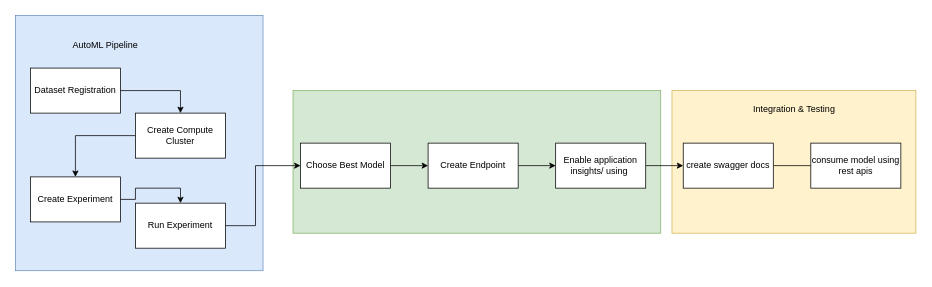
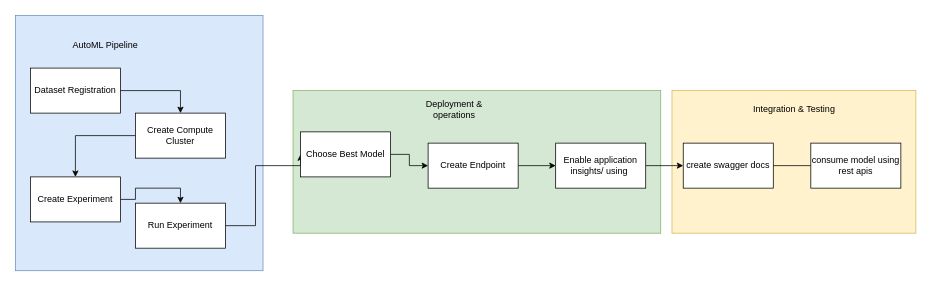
  <mxCell id="0" />
  <mxCell id="1" parent="0" />
  <mxCell id="2" value="" style="rounded=0;whiteSpace=wrap;html=1;fillColor=#fff2cc;strokeColor=#d6b656;" vertex="1" parent="1"><mxGeometry x="895" y="120" width="325" height="190" as="geometry" /></mxCell>
  <mxCell id="3" value="" style="rounded=0;whiteSpace=wrap;html=1;fillColor=#d5e8d4;strokeColor=#82b366;" vertex="1" parent="1"><mxGeometry x="390" y="120" width="490" height="190" as="geometry" /></mxCell>
  <mxCell id="4" value="" style="rounded=0;whiteSpace=wrap;html=1;fillColor=#dae8fc;strokeColor=#6c8ebf;" vertex="1" parent="1"><mxGeometry x="20" y="20" width="330" height="340" as="geometry" /></mxCell>
  <mxCell id="5" style="edgeStyle=orthogonalEdgeStyle;rounded=0;orthogonalLoop=1;jettySize=auto;html=1;entryX=0.5;entryY=0;entryDx=0;entryDy=0;" edge="1" parent="1" source="6" target="8"><mxGeometry relative="1" as="geometry" /></mxCell>
  <mxCell id="6" value="Dataset Registration" style="rounded=0;whiteSpace=wrap;html=1;" vertex="1" parent="1"><mxGeometry x="40" y="90" width="120" height="60" as="geometry" /></mxCell>
  <mxCell id="7" style="edgeStyle=orthogonalEdgeStyle;rounded=0;orthogonalLoop=1;jettySize=auto;html=1;entryX=0.5;entryY=0;entryDx=0;entryDy=0;" edge="1" parent="1" source="8" target="10"><mxGeometry relative="1" as="geometry" /></mxCell>
  <mxCell id="8" value="Create Compute Cluster" style="rounded=0;whiteSpace=wrap;html=1;" vertex="1" parent="1"><mxGeometry x="180" y="150" width="120" height="60" as="geometry" /></mxCell>
  <mxCell id="9" style="edgeStyle=orthogonalEdgeStyle;rounded=0;orthogonalLoop=1;jettySize=auto;html=1;entryX=0.5;entryY=0;entryDx=0;entryDy=0;" edge="1" parent="1" source="10" target="12"><mxGeometry relative="1" as="geometry" /></mxCell>
  <mxCell id="10" value="Create Experiment" style="rounded=0;whiteSpace=wrap;html=1;" vertex="1" parent="1"><mxGeometry x="40" y="235" width="120" height="60" as="geometry" /></mxCell>
  <mxCell id="11" style="edgeStyle=orthogonalEdgeStyle;rounded=0;orthogonalLoop=1;jettySize=auto;html=1;entryX=0;entryY=0.5;entryDx=0;entryDy=0;" edge="1" parent="1" source="12" target="14"><mxGeometry relative="1" as="geometry"><Array as="points"><mxPoint x="340" y="300" /><mxPoint x="340" y="220" /></Array></mxGeometry></mxCell>
  <mxCell id="12" value="Run Experiment" style="rounded=0;whiteSpace=wrap;html=1;" vertex="1" parent="1"><mxGeometry x="180" y="270" width="120" height="60" as="geometry" /></mxCell>
  <mxCell id="13" style="edgeStyle=orthogonalEdgeStyle;rounded=0;orthogonalLoop=1;jettySize=auto;html=1;entryX=0;entryY=0.5;entryDx=0;entryDy=0;" edge="1" parent="1" source="14" target="17"><mxGeometry relative="1" as="geometry" /></mxCell>
- <mxCell id="14" value="Choose Best Model" style="rounded=0;whiteSpace=wrap;html=1;" vertex="1" parent="1"><mxGeometry x="400" y="190" width="120" height="60" as="geometry" /></mxCell>
+ <mxCell id="14" value="Choose Best Model" style="rounded=0;whiteSpace=wrap;html=1;" vertex="1" parent="1"><mxGeometry x="400" y="175" width="120" height="60" as="geometry" /></mxCell>
  <mxCell id="15" value="AutoML Pipeline" style="text;html=1;strokeColor=none;fillColor=none;align=center;verticalAlign=middle;whiteSpace=wrap;rounded=0;" vertex="1" parent="1"><mxGeometry x="60" y="45" width="160" height="30" as="geometry" /></mxCell>
  <mxCell id="16" style="edgeStyle=orthogonalEdgeStyle;rounded=0;orthogonalLoop=1;jettySize=auto;html=1;entryX=0;entryY=0.5;entryDx=0;entryDy=0;" edge="1" parent="1" source="17" target="19"><mxGeometry relative="1" as="geometry" /></mxCell>
  <mxCell id="17" value="Create Endpoint" style="rounded=0;whiteSpace=wrap;html=1;" vertex="1" parent="1"><mxGeometry x="570" y="190" width="120" height="60" as="geometry" /></mxCell>
  <mxCell id="18" style="edgeStyle=orthogonalEdgeStyle;rounded=0;orthogonalLoop=1;jettySize=auto;html=1;" edge="1" parent="1" source="19" target="21"><mxGeometry relative="1" as="geometry" /></mxCell>
  <mxCell id="19" value="Enable application insights/ using&amp;nbsp;" style="rounded=0;whiteSpace=wrap;html=1;" vertex="1" parent="1"><mxGeometry x="740" y="190" width="120" height="60" as="geometry" /></mxCell>
  <mxCell id="20" style="edgeStyle=orthogonalEdgeStyle;rounded=0;orthogonalLoop=1;jettySize=auto;html=1;entryX=0;entryY=0.5;entryDx=0;entryDy=0;endArrow=none;" edge="1" parent="1" source="21" target="22"><mxGeometry relative="1" as="geometry" /></mxCell>
  <mxCell id="21" value="create swagger docs" style="rounded=0;whiteSpace=wrap;html=1;" vertex="1" parent="1"><mxGeometry x="910" y="190" width="120" height="60" as="geometry" /></mxCell>
  <mxCell id="22" value="consume model using rest apis" style="rounded=0;whiteSpace=wrap;html=1;" vertex="1" parent="1"><mxGeometry x="1080" y="190" width="120" height="60" as="geometry" /></mxCell>
+ <mxCell id="23" value="Deployment &amp;amp; operations" style="text;html=1;strokeColor=none;fillColor=none;align=center;verticalAlign=middle;whiteSpace=wrap;rounded=0;" vertex="1" parent="1"><mxGeometry x="540" y="130" width="130" height="30" as="geometry" /></mxCell>
  <mxCell id="24" value="Integration &amp;amp; Testing" style="text;html=1;strokeColor=none;fillColor=none;align=center;verticalAlign=middle;whiteSpace=wrap;rounded=0;" vertex="1" parent="1"><mxGeometry x="992.5" y="130" width="130" height="30" as="geometry" /></mxCell>
